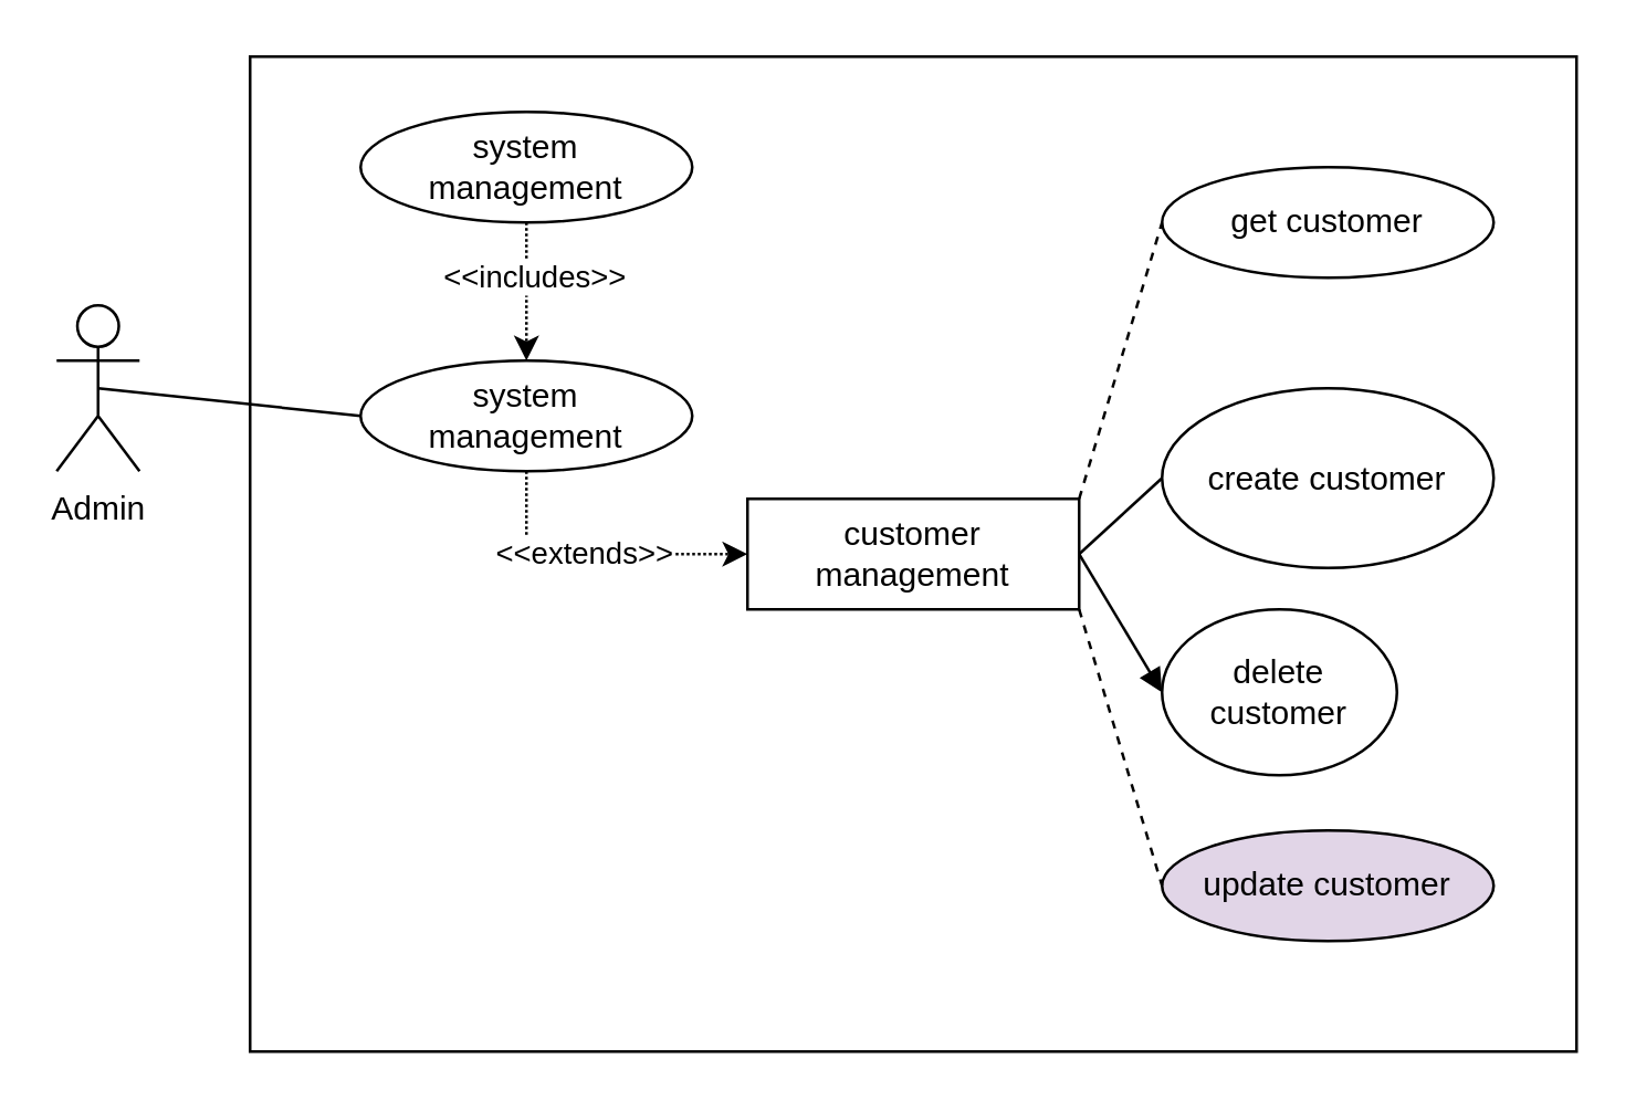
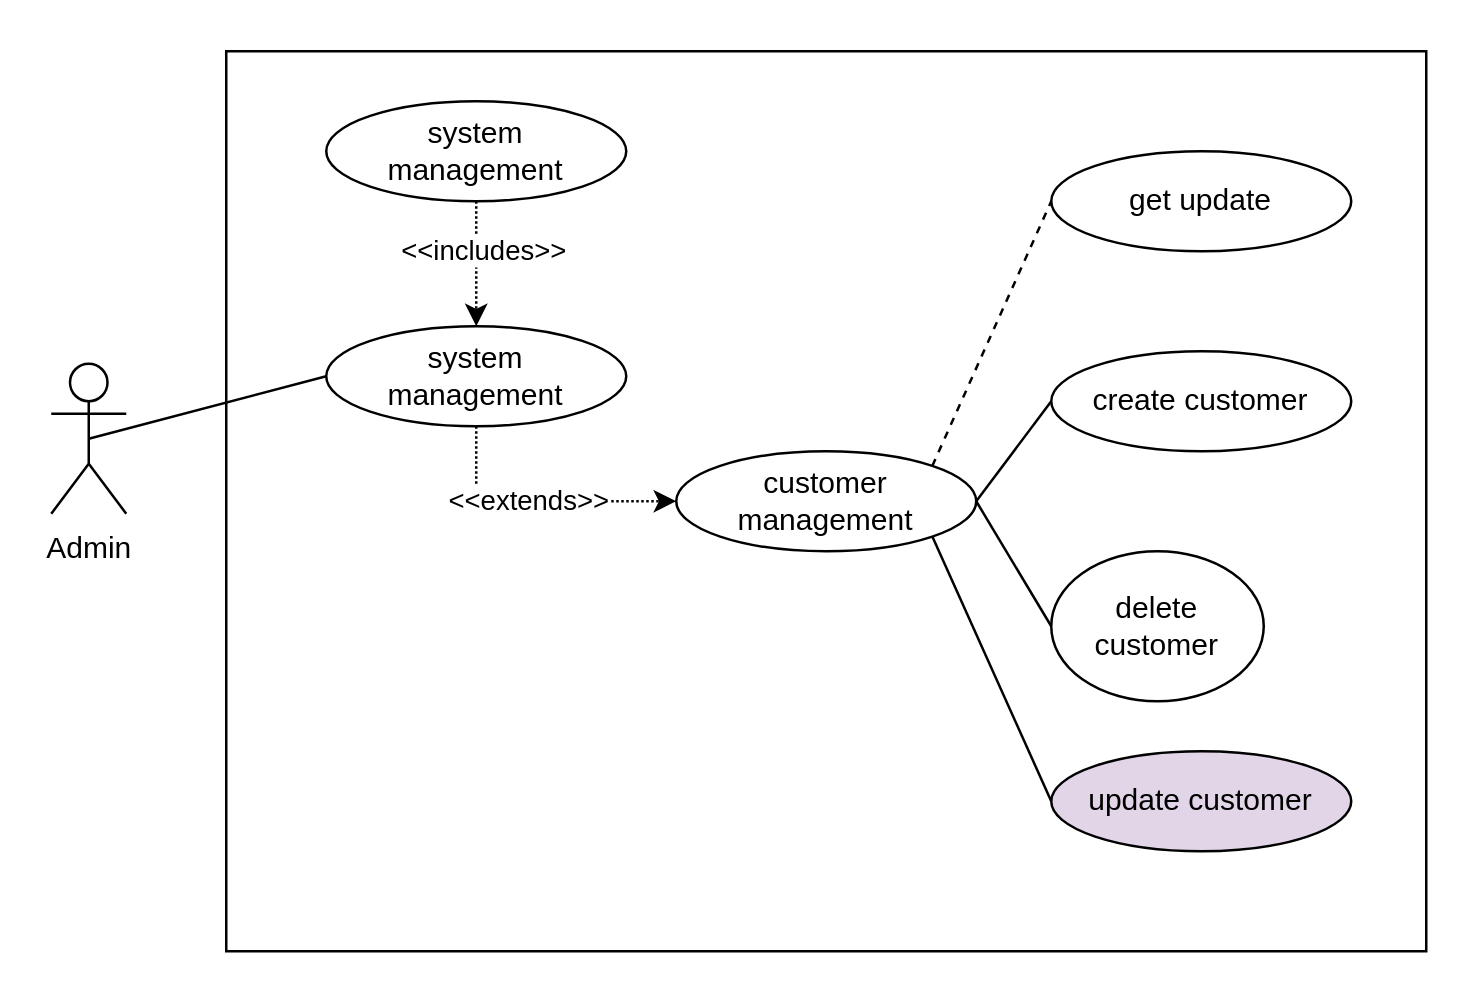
  <mxCell id="0" />
  <mxCell id="1" parent="0" />
  <mxCell id="2" value="" style="rounded=0;whiteSpace=wrap;html=1;" vertex="1" parent="1"><mxGeometry x="90" y="20" width="480" height="360" as="geometry" /></mxCell>
  <mxCell id="3" value="update customer" style="ellipse;whiteSpace=wrap;html=1;fillColor=#e1d5e7;" vertex="1" parent="1"><mxGeometry x="420" y="300" width="120" height="40" as="geometry" /></mxCell>
- <mxCell id="4" value="create customer" style="ellipse;whiteSpace=wrap;html=1;" vertex="1" parent="1"><mxGeometry x="420" y="140" width="120" height="65" as="geometry" /></mxCell>
+ <mxCell id="4" value="create customer" style="ellipse;whiteSpace=wrap;html=1;" vertex="1" parent="1"><mxGeometry x="420" y="140" width="120" height="40" as="geometry" /></mxCell>
  <mxCell id="5" value="delete customer" style="ellipse;whiteSpace=wrap;html=1;" vertex="1" parent="1"><mxGeometry x="420" y="220" width="85" height="60" as="geometry" /></mxCell>
- <mxCell id="6" value="get customer" style="ellipse;whiteSpace=wrap;html=1;" vertex="1" parent="1"><mxGeometry x="420" y="60" width="120" height="40" as="geometry" /></mxCell>
+ <mxCell id="6" value="get update" style="ellipse;whiteSpace=wrap;html=1;" vertex="1" parent="1"><mxGeometry x="420" y="60" width="120" height="40" as="geometry" /></mxCell>
  <mxCell id="7" style="rounded=0;orthogonalLoop=1;jettySize=auto;html=1;entryX=0;entryY=0.5;entryDx=0;entryDy=0;endArrow=none;endFill=0;exitX=0.5;exitY=0.5;exitDx=0;exitDy=0;exitPerimeter=0;" edge="1" parent="1" source="8" target="16"><mxGeometry relative="1" as="geometry" /></mxCell>
- <mxCell id="8" value="Admin" style="shape=umlActor;verticalLabelPosition=bottom;verticalAlign=top;html=1;" parent="1" vertex="1"><mxGeometry x="20" y="110" width="30" height="60" as="geometry" /></mxCell>
- <mxCell id="9" value="customer management" style="whiteSpace=wrap;html=1;rounded=0;" vertex="1" parent="1"><mxGeometry x="270" y="180" width="120" height="40" as="geometry" /></mxCell>
+ <mxCell id="8" value="Admin" style="shape=umlActor;verticalLabelPosition=bottom;verticalAlign=top;html=1;" parent="1" vertex="1"><mxGeometry x="20" y="145" width="30" height="60" as="geometry" /></mxCell>
+ <mxCell id="9" value="customer management" style="ellipse;whiteSpace=wrap;html=1;" vertex="1" parent="1"><mxGeometry x="270" y="180" width="120" height="40" as="geometry" /></mxCell>
  <mxCell id="10" value="" style="endArrow=none;html=1;entryX=0;entryY=0.5;entryDx=0;entryDy=0;exitX=1;exitY=0;exitDx=0;exitDy=0;dashed=1;" edge="1" parent="1" source="9" target="6"><mxGeometry width="50" height="50" relative="1" as="geometry"><mxPoint x="365" y="185" as="sourcePoint" /><mxPoint x="415" y="135" as="targetPoint" /></mxGeometry></mxCell>
  <mxCell id="11" value="" style="endArrow=none;html=1;entryX=0;entryY=0.5;entryDx=0;entryDy=0;exitX=1;exitY=0.5;exitDx=0;exitDy=0;" edge="1" parent="1" source="9" target="4"><mxGeometry width="50" height="50" relative="1" as="geometry"><mxPoint x="382.426" y="195.858" as="sourcePoint" /><mxPoint x="430" y="90" as="targetPoint" /></mxGeometry></mxCell>
- <mxCell id="12" value="" style="endArrow=none;html=1;entryX=0;entryY=0.5;entryDx=0;entryDy=0;exitX=1;exitY=1;exitDx=0;exitDy=0;dashed=1;" edge="1" parent="1" source="9" target="3"><mxGeometry width="50" height="50" relative="1" as="geometry"><mxPoint x="400" y="210" as="sourcePoint" /><mxPoint x="430" y="170" as="targetPoint" /></mxGeometry></mxCell>
- <mxCell id="13" value="" style="endArrow=block;html=1;entryX=0;entryY=0.5;entryDx=0;entryDy=0;exitX=1;exitY=0.5;exitDx=0;exitDy=0;" edge="1" parent="1" source="9" target="5"><mxGeometry width="50" height="50" relative="1" as="geometry"><mxPoint x="382.426" y="224.142" as="sourcePoint" /><mxPoint x="430" y="330" as="targetPoint" /></mxGeometry></mxCell>
+ <mxCell id="12" value="" style="endArrow=none;html=1;entryX=0;entryY=0.5;entryDx=0;entryDy=0;exitX=1;exitY=1;exitDx=0;exitDy=0;" edge="1" parent="1" source="9" target="3"><mxGeometry width="50" height="50" relative="1" as="geometry"><mxPoint x="400" y="210" as="sourcePoint" /><mxPoint x="430" y="170" as="targetPoint" /></mxGeometry></mxCell>
+ <mxCell id="13" value="" style="endArrow=none;html=1;entryX=0;entryY=0.5;entryDx=0;entryDy=0;exitX=1;exitY=0.5;exitDx=0;exitDy=0;" edge="1" parent="1" source="9" target="5"><mxGeometry width="50" height="50" relative="1" as="geometry"><mxPoint x="382.426" y="224.142" as="sourcePoint" /><mxPoint x="430" y="330" as="targetPoint" /></mxGeometry></mxCell>
  <mxCell id="14" style="edgeStyle=orthogonalEdgeStyle;rounded=0;orthogonalLoop=1;jettySize=auto;html=1;dashed=1;dashPattern=1 1;exitX=0.5;exitY=1;exitDx=0;exitDy=0;entryX=0;entryY=0.5;entryDx=0;entryDy=0;" edge="1" parent="1" source="16" target="9"><mxGeometry relative="1" as="geometry" /></mxCell>
  <mxCell id="15" value="&amp;lt;&amp;lt;extends&amp;gt;&amp;gt;" style="edgeLabel;html=1;align=center;verticalAlign=middle;resizable=0;points=[];" vertex="1" connectable="0" parent="14"><mxGeometry x="-0.091" y="1" relative="1" as="geometry"><mxPoint as="offset" /></mxGeometry></mxCell>
  <mxCell id="16" value="system&lt;br&gt;management" style="ellipse;whiteSpace=wrap;html=1;" vertex="1" parent="1"><mxGeometry x="130" y="130" width="120" height="40" as="geometry" /></mxCell>
  <mxCell id="17" style="edgeStyle=orthogonalEdgeStyle;rounded=0;orthogonalLoop=1;jettySize=auto;html=1;dashed=1;dashPattern=1 1;exitX=0.5;exitY=1;exitDx=0;exitDy=0;" edge="1" parent="1" source="19" target="16"><mxGeometry relative="1" as="geometry" /></mxCell>
  <mxCell id="18" value="&amp;lt;&amp;lt;includes&amp;gt;&amp;gt;" style="edgeLabel;html=1;align=center;verticalAlign=middle;resizable=0;points=[];" vertex="1" connectable="0" parent="17"><mxGeometry x="-0.26" y="2" relative="1" as="geometry"><mxPoint as="offset" /></mxGeometry></mxCell>
  <mxCell id="19" value="system&lt;br&gt;management" style="ellipse;whiteSpace=wrap;html=1;" vertex="1" parent="1"><mxGeometry x="130" y="40" width="120" height="40" as="geometry" /></mxCell>
